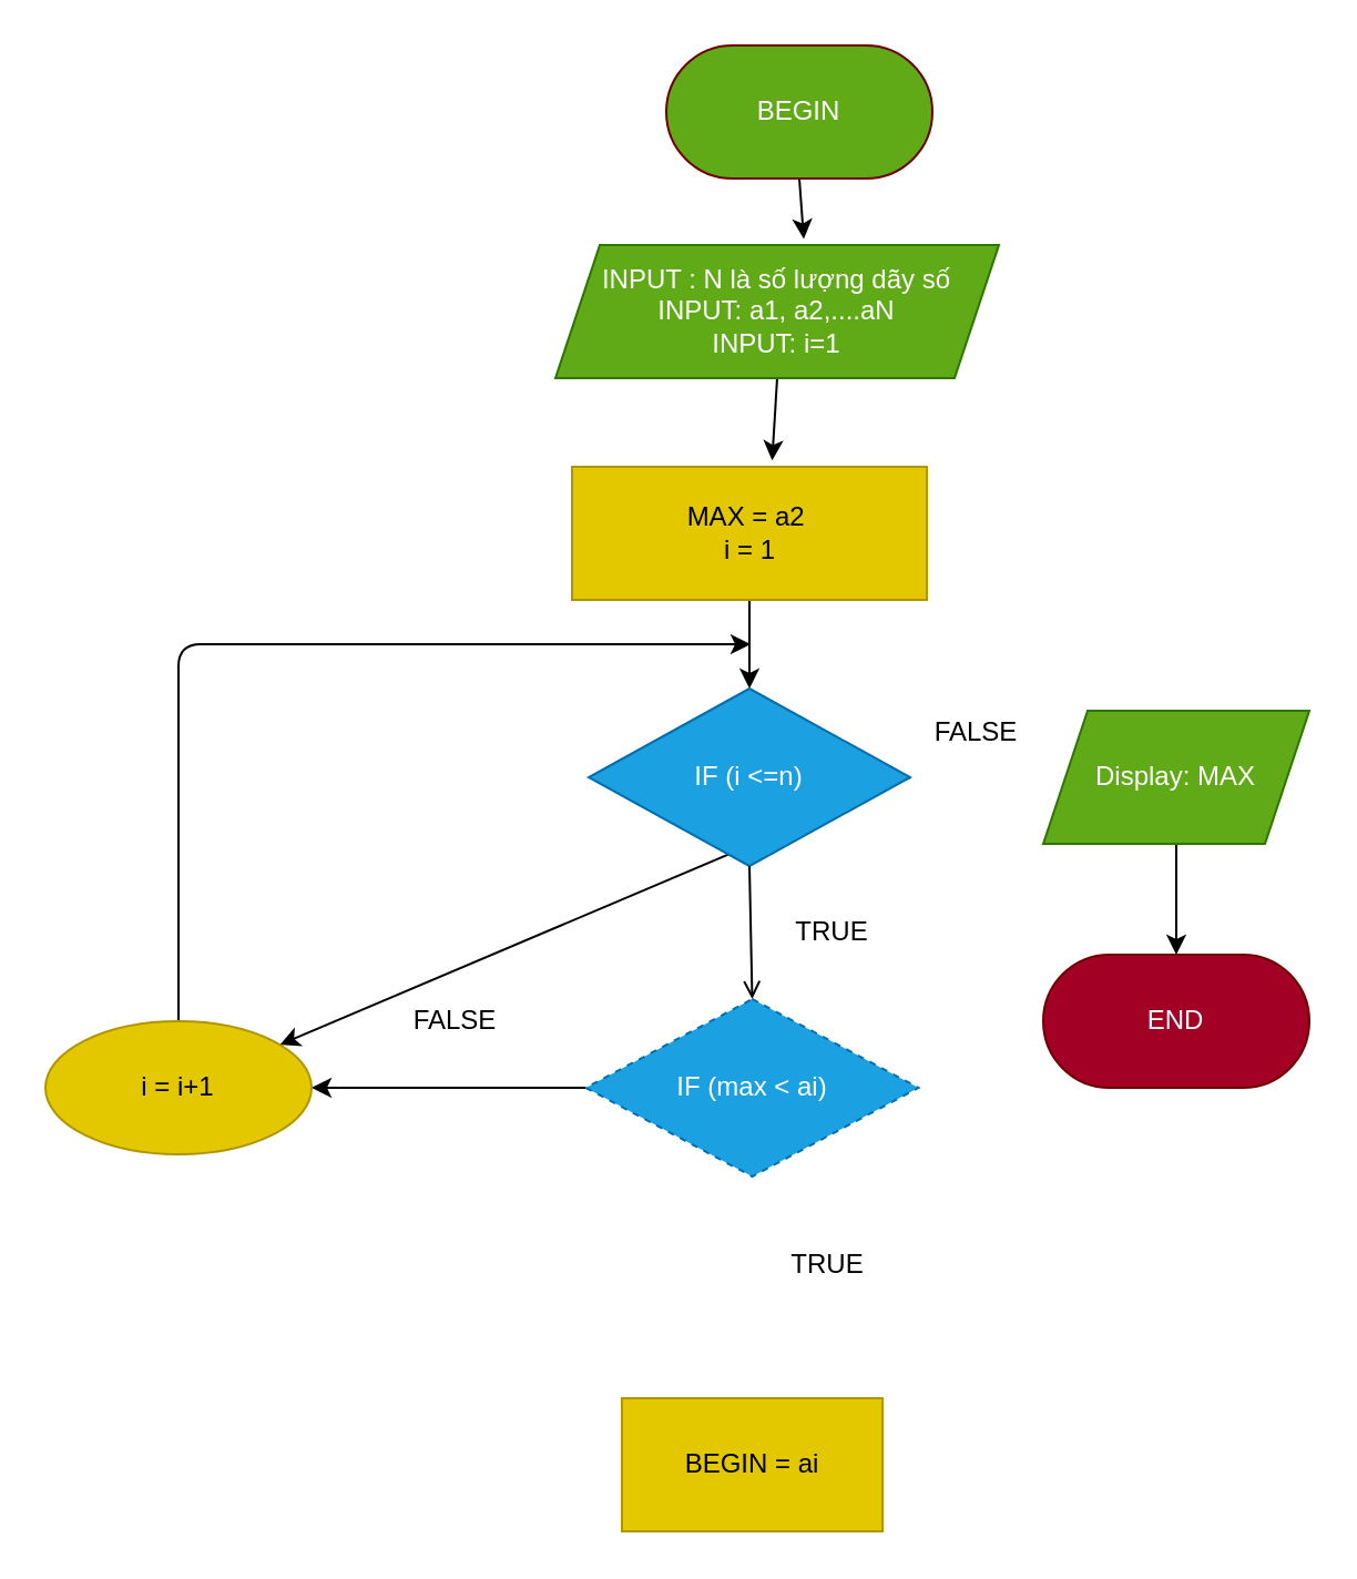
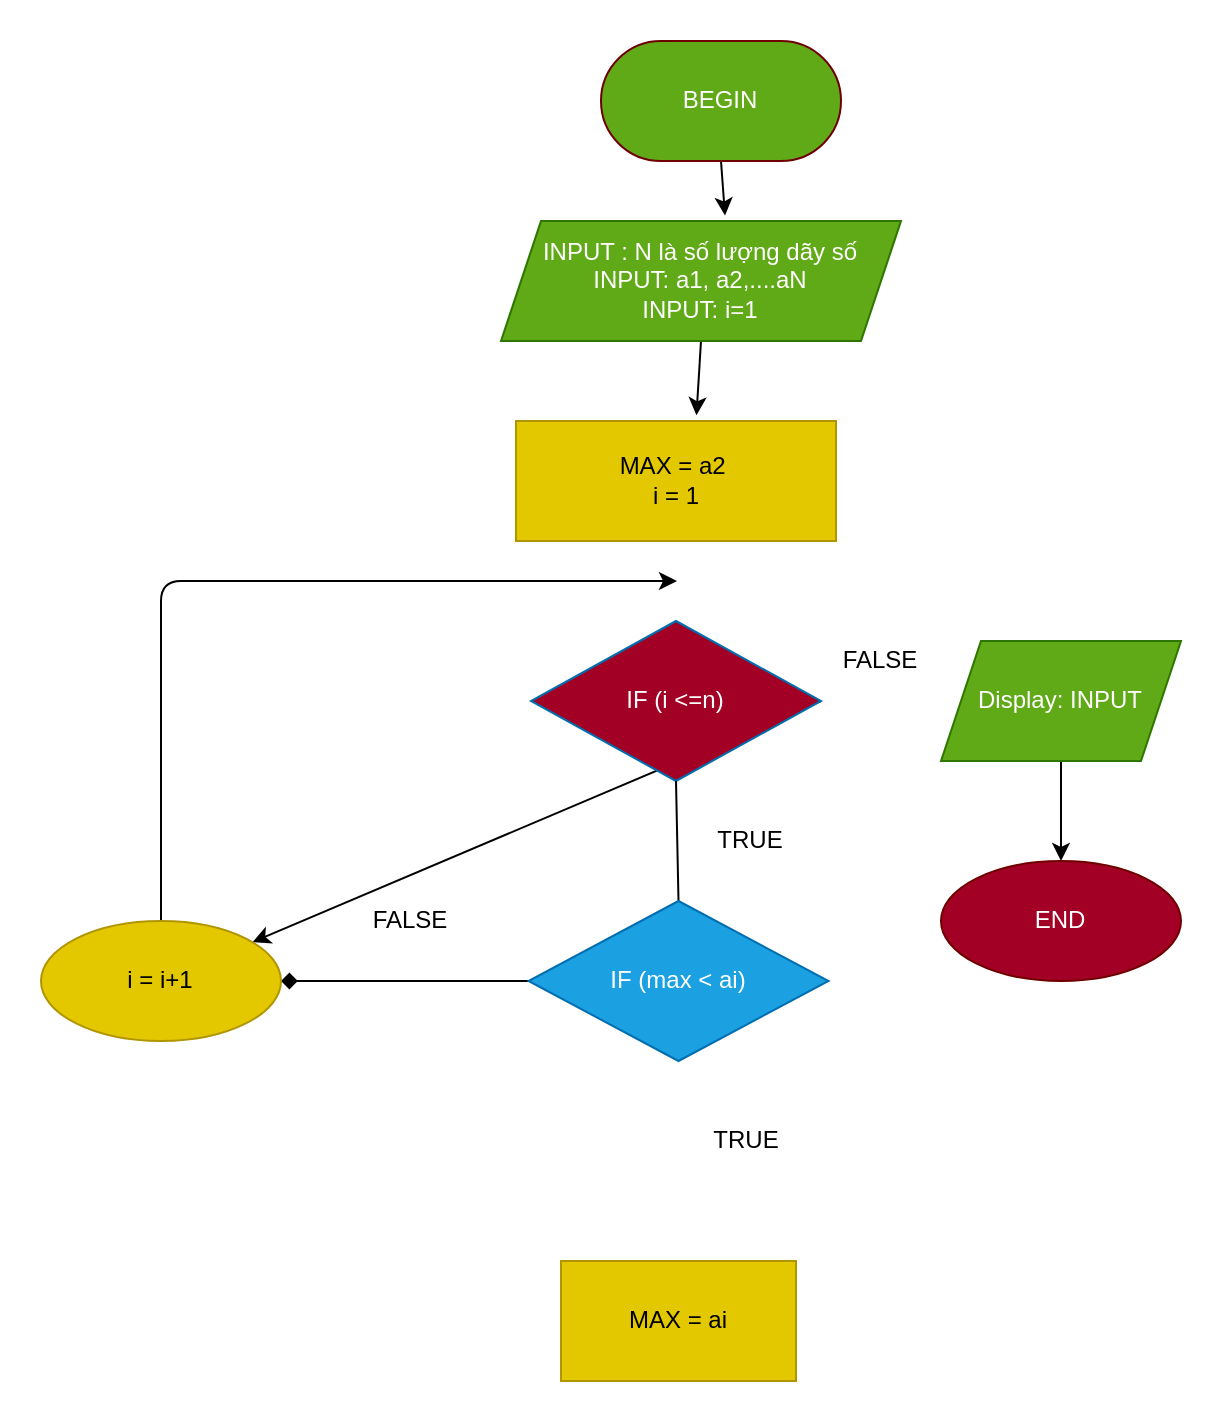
  <mxCell id="0" />
  <mxCell id="1" parent="0" />
  <mxCell id="2" style="edgeStyle=none;html=1;exitX=0.5;exitY=1;exitDx=0;exitDy=0;entryX=0.56;entryY=-0.046;entryDx=0;entryDy=0;entryPerimeter=0;" edge="1" parent="1" source="3" target="5"><mxGeometry relative="1" as="geometry" /></mxCell>
  <mxCell id="3" value="BEGIN" style="rounded=1;whiteSpace=wrap;html=1;arcSize=50;fillColor=#60a917;fontColor=#ffffff;strokeColor=#6F0000;" vertex="1" parent="1"><mxGeometry x="300" y="20" width="120" height="60" as="geometry" /></mxCell>
  <mxCell id="4" style="edgeStyle=none;html=1;exitX=0.5;exitY=1;exitDx=0;exitDy=0;entryX=0.564;entryY=-0.048;entryDx=0;entryDy=0;entryPerimeter=0;" edge="1" parent="1" source="5" target="7"><mxGeometry relative="1" as="geometry" /></mxCell>
  <mxCell id="5" value="INPUT : N là số lượng dãy số&lt;br&gt;INPUT: a1, a2,....aN&lt;br&gt;INPUT: i=1" style="shape=parallelogram;perimeter=parallelogramPerimeter;whiteSpace=wrap;html=1;fixedSize=1;fillColor=#60a917;fontColor=#ffffff;strokeColor=#2D7600;" vertex="1" parent="1"><mxGeometry x="250" y="110" width="200" height="60" as="geometry" /></mxCell>
- <mxCell id="6" style="edgeStyle=none;html=1;exitX=0.5;exitY=1;exitDx=0;exitDy=0;entryX=0.5;entryY=0;entryDx=0;entryDy=0;" edge="1" parent="1" source="7" target="10"><mxGeometry relative="1" as="geometry" /></mxCell>
  <mxCell id="7" value="MAX = a2&amp;nbsp;&lt;br&gt;i = 1" style="rounded=0;whiteSpace=wrap;html=1;fillColor=#e3c800;fontColor=#000000;strokeColor=#B09500;" vertex="1" parent="1"><mxGeometry x="257.5" y="210" width="160" height="60" as="geometry" /></mxCell>
  <mxCell id="8" style="edgeStyle=none;html=1;exitX=0.5;exitY=1;exitDx=0;exitDy=0;entryX=0.5;entryY=0;entryDx=0;entryDy=0;" edge="1" parent="1" target="10"><mxGeometry relative="1" as="geometry"><mxPoint x="340" y="380" as="sourcePoint" /></mxGeometry></mxCell>
  <mxCell id="9" style="edgeStyle=none;html=1;exitX=1;exitY=0.5;exitDx=0;exitDy=0;" edge="1" parent="1" source="10" target="20"><mxGeometry relative="1" as="geometry" /></mxCell>
- <mxCell id="10" value="IF (i &amp;lt;=n)" style="rhombus;whiteSpace=wrap;html=1;fillColor=#1ba1e2;fontColor=#ffffff;strokeColor=#006EAF;" vertex="1" parent="1"><mxGeometry x="265" y="310" width="145" height="80" as="geometry" /></mxCell>
- <mxCell id="11" value="BEGIN = ai&lt;br&gt;" style="rounded=0;whiteSpace=wrap;html=1;fillColor=#e3c800;fontColor=#000000;strokeColor=#B09500;" vertex="1" parent="1"><mxGeometry x="280" y="630" width="117.5" height="60" as="geometry" /></mxCell>
+ <mxCell id="10" value="IF (i &amp;lt;=n)" style="rhombus;whiteSpace=wrap;html=1;fillColor=#a20025;fontColor=#ffffff;strokeColor=#006EAF;" vertex="1" parent="1"><mxGeometry x="265" y="310" width="145" height="80" as="geometry" /></mxCell>
+ <mxCell id="11" value="MAX = ai&lt;br&gt;" style="rounded=0;whiteSpace=wrap;html=1;fillColor=#e3c800;fontColor=#000000;strokeColor=#B09500;" vertex="1" parent="1"><mxGeometry x="280" y="630" width="117.5" height="60" as="geometry" /></mxCell>
  <mxCell id="12" value="TRUE" style="rounded=0;whiteSpace=wrap;html=1;fillStyle=hatch;fillColor=none;strokeColor=none;" vertex="1" parent="1"><mxGeometry x="350" y="410" width="50" height="20" as="geometry" /></mxCell>
- <mxCell id="13" value="" style="edgeStyle=none;html=1;exitX=0.5;exitY=1;exitDx=0;exitDy=0;entryX=0.5;entryY=0;entryDx=0;entryDy=0;endArrow=open;" edge="1" parent="1" source="10" target="15"><mxGeometry relative="1" as="geometry"><mxPoint x="340" y="390" as="sourcePoint" /><mxPoint x="340" y="630" as="targetPoint" /></mxGeometry></mxCell>
- <mxCell id="14" style="edgeStyle=none;html=1;exitX=0;exitY=0.5;exitDx=0;exitDy=0;" edge="1" parent="1" source="15" target="20"><mxGeometry relative="1" as="geometry" /></mxCell>
- <mxCell id="15" value="IF (max &amp;lt; ai)" style="rhombus;whiteSpace=wrap;html=1;fillColor=#1ba1e2;fontColor=#ffffff;strokeColor=#006EAF;dashed=1;" vertex="1" parent="1"><mxGeometry x="263.75" y="450" width="150" height="80" as="geometry" /></mxCell>
+ <mxCell id="13" value="" style="edgeStyle=none;html=1;exitX=0.5;exitY=1;exitDx=0;exitDy=0;entryX=0.5;entryY=0;entryDx=0;entryDy=0;endArrow=none;" edge="1" parent="1" source="10" target="15"><mxGeometry relative="1" as="geometry"><mxPoint x="340" y="390" as="sourcePoint" /><mxPoint x="340" y="630" as="targetPoint" /></mxGeometry></mxCell>
+ <mxCell id="14" style="edgeStyle=none;html=1;exitX=0;exitY=0.5;exitDx=0;exitDy=0;endArrow=diamond;" edge="1" parent="1" source="15" target="20"><mxGeometry relative="1" as="geometry" /></mxCell>
+ <mxCell id="15" value="IF (max &amp;lt; ai)" style="rhombus;whiteSpace=wrap;html=1;fillColor=#1ba1e2;fontColor=#ffffff;strokeColor=#006EAF;" vertex="1" parent="1"><mxGeometry x="263.75" y="450" width="150" height="80" as="geometry" /></mxCell>
  <mxCell id="16" style="edgeStyle=none;html=1;exitX=0.5;exitY=1;exitDx=0;exitDy=0;" edge="1" parent="1" source="17" target="23"><mxGeometry relative="1" as="geometry" /></mxCell>
- <mxCell id="17" value="Display: MAX" style="shape=parallelogram;perimeter=parallelogramPerimeter;whiteSpace=wrap;html=1;fixedSize=1;fillStyle=auto;fillColor=#60a917;fontColor=#ffffff;strokeColor=#2D7600;" vertex="1" parent="1"><mxGeometry x="470" y="320" width="120" height="60" as="geometry" /></mxCell>
+ <mxCell id="17" value="Display: INPUT" style="shape=parallelogram;perimeter=parallelogramPerimeter;whiteSpace=wrap;html=1;fixedSize=1;fillStyle=auto;fillColor=#60a917;fontColor=#ffffff;strokeColor=#2D7600;" vertex="1" parent="1"><mxGeometry x="470" y="320" width="120" height="60" as="geometry" /></mxCell>
  <mxCell id="18" value="FALSE" style="rounded=0;whiteSpace=wrap;html=1;fillStyle=hatch;fillColor=none;strokeColor=none;" vertex="1" parent="1"><mxGeometry x="415" y="320" width="50" height="20" as="geometry" /></mxCell>
  <mxCell id="19" style="edgeStyle=none;html=1;exitX=0.5;exitY=0;exitDx=0;exitDy=0;" edge="1" parent="1" source="20"><mxGeometry relative="1" as="geometry"><mxPoint x="338" y="290" as="targetPoint" /><Array as="points"><mxPoint x="80" y="290" /></Array></mxGeometry></mxCell>
  <mxCell id="20" value="i = i+1" style="ellipse;whiteSpace=wrap;html=1;fillColor=#e3c800;fontColor=#000000;strokeColor=#B09500;" vertex="1" parent="1"><mxGeometry x="20" y="460" width="120" height="60" as="geometry" /></mxCell>
  <mxCell id="21" value="TRUE" style="rounded=0;whiteSpace=wrap;html=1;fillStyle=hatch;fillColor=none;strokeColor=none;" vertex="1" parent="1"><mxGeometry x="347.5" y="560" width="50" height="20" as="geometry" /></mxCell>
  <mxCell id="22" value="FALSE" style="rounded=0;whiteSpace=wrap;html=1;fillStyle=hatch;fillColor=none;strokeColor=none;" vertex="1" parent="1"><mxGeometry x="180" y="450" width="50" height="20" as="geometry" /></mxCell>
- <mxCell id="23" value="END" style="rounded=1;whiteSpace=wrap;html=1;arcSize=50;fillColor=#a20025;fontColor=#ffffff;strokeColor=#6F0000;" vertex="1" parent="1"><mxGeometry x="470" y="430" width="120" height="60" as="geometry" /></mxCell>
+ <mxCell id="23" value="END" style="ellipse;whiteSpace=wrap;html=1;arcSize=50;fillColor=#a20025;fontColor=#ffffff;strokeColor=#6F0000;" vertex="1" parent="1"><mxGeometry x="470" y="430" width="120" height="60" as="geometry" /></mxCell>
